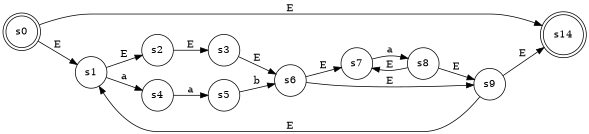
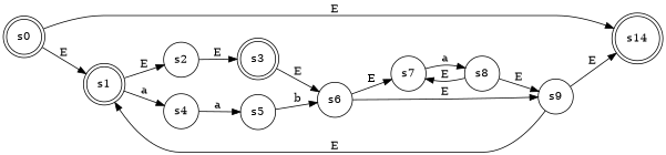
  digraph {
    rankdir=LR
    node [shape=circle]
    s0 [shape=doublecircle]
    n2 [label=s14 shape=doublecircle]
-   s1
+   s1 [shape=doublecircle]
    s2
    s4
-   s3
+   s3 [shape=doublecircle]
    s5
    s6
    s7
    s9
    s8
    s0 -> n2 [label=E]
    s0 -> s1 [label=E]
    s1 -> s2 [label=E]
    s1 -> s4 [label=a]
    s2 -> s3 [label=E]
    s4 -> s5 [label=a]
    s3 -> s6 [label=E]
    s5 -> s6 [label=b]
    s6 -> s7 [label=E]
    s6 -> s9 [label=E]
    s7 -> s8 [label=a]
    s9 -> n2 [label=E]
    s9 -> s1 [label=E]
    s8 -> s7 [label=E]
    s8 -> s9 [label=E]
  }
